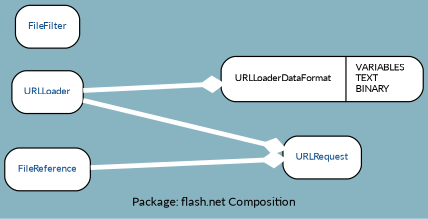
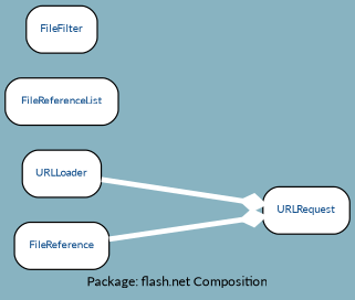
  digraph {
    bgcolor="#88B3C1"
    fontcolor=black
    fontname=Lato
    fontsize=10
    label="Package: flash.net Composition"
    rankdir=LR
    node [color=black fillcolor=white fontcolor="#104E8B" fontname=Lato fontsize=8 shape=record style="rounded,filled"]
    edge [arrowhead=diamond arrowsize=1.25 color=white fontcolor=black fontname=Lato fontsize=8 minlen=3 style="setlinewidth(4)"]
    n1 [height=0.50 label="{URLRequest}" portPos=URLRequest width=0.92]
    n2 [height=0.50 label="{URLLoader}" portPos=URLLoader width=0.83]
-   n3 [fontcolor=black height=0.53 label="{URLLoaderDataFormat|VARIABLES\lTEXT\lBINARY\l}" width=2.36]
+   n4 [height=0.50 label="{FileReferenceList}" portPos=FileReferenceList width=1.19]
    n5 [height=0.50 label="{FileFilter}" portPos=FileFilter width=0.75]
    n6 [height=0.50 label="{FileReference}" portPos=FileReference width=1.00]
    n2 -> n1
-   n2 -> n3
    n6 -> n1
  }
